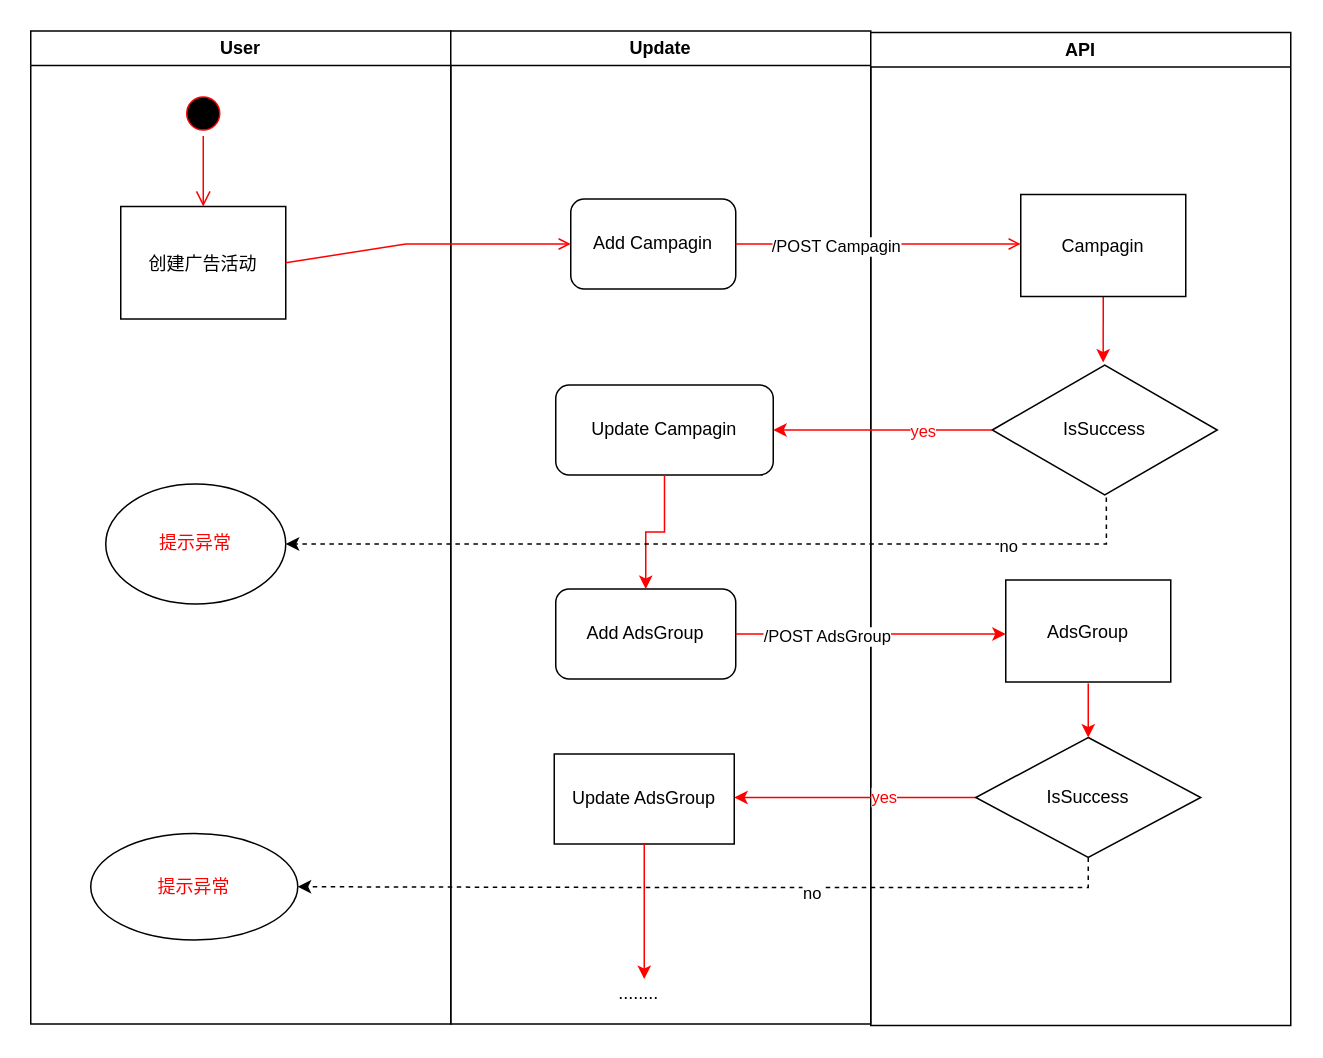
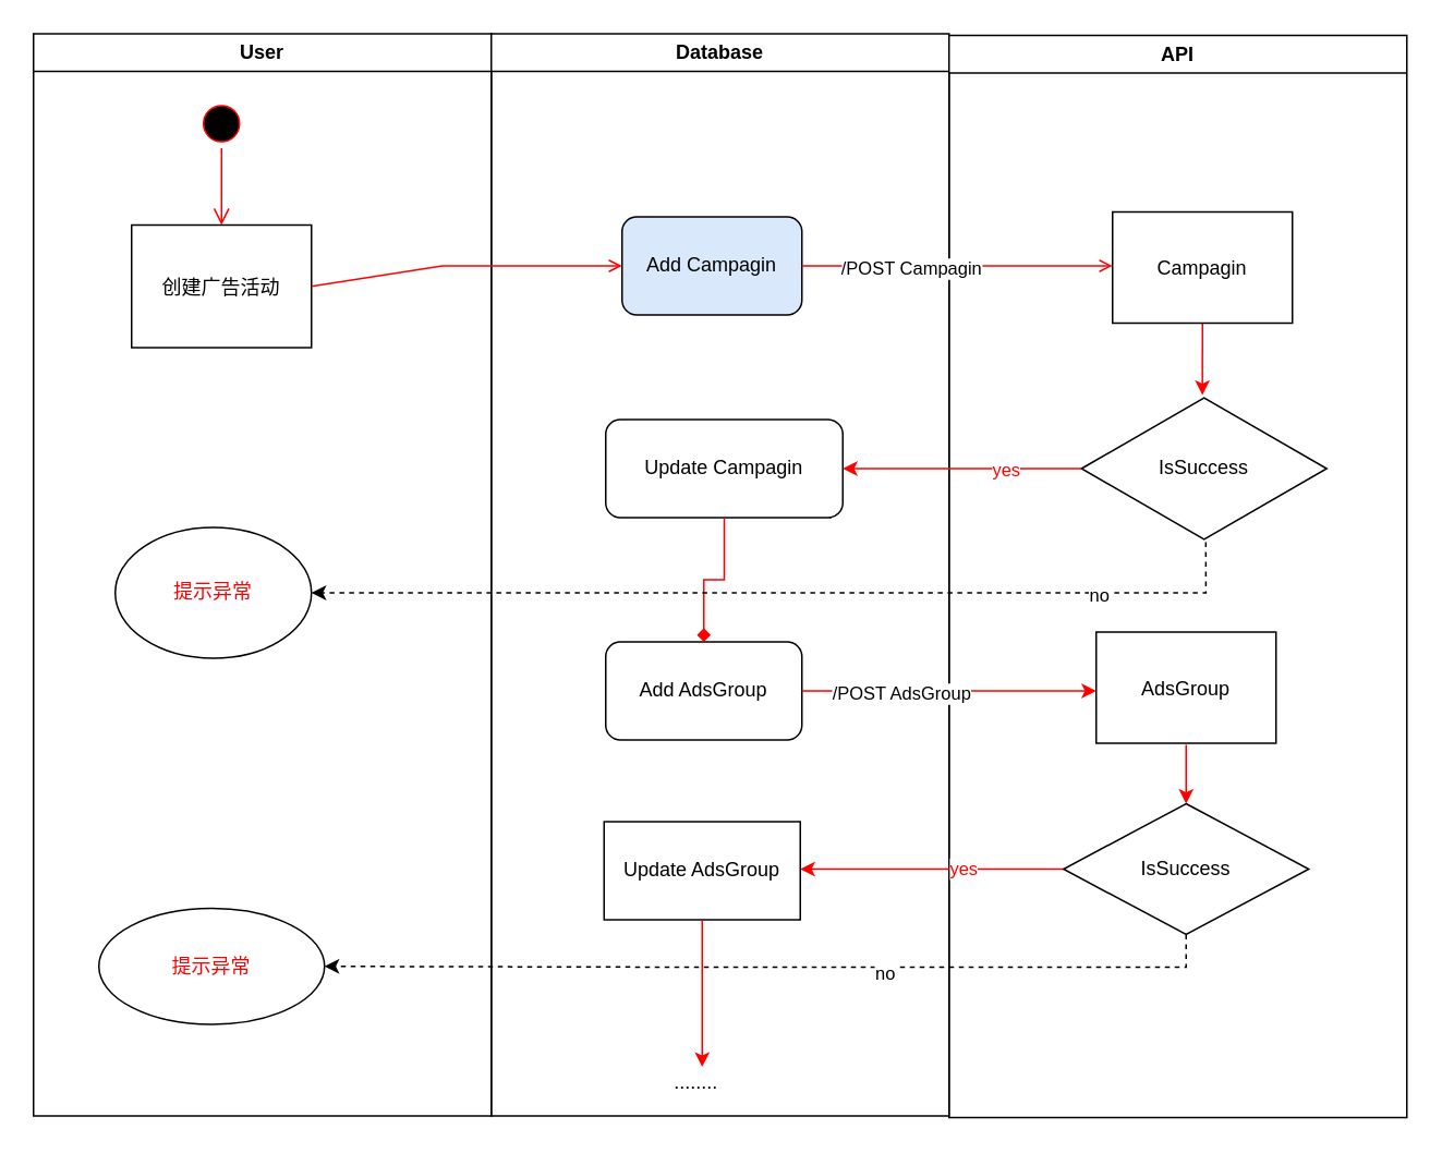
  <mxCell id="0" />
  <mxCell id="1" parent="0" />
  <mxCell id="2" value="User" style="swimlane;whiteSpace=wrap" parent="1" vertex="1"><mxGeometry x="20" y="20" width="280" height="662" as="geometry" /></mxCell>
  <mxCell id="3" value="" style="ellipse;shape=startState;fillColor=#000000;strokeColor=#ff0000;" parent="2" vertex="1"><mxGeometry x="100" y="40" width="30" height="30" as="geometry" /></mxCell>
  <mxCell id="4" value="" style="edgeStyle=elbowEdgeStyle;elbow=horizontal;verticalAlign=bottom;endArrow=open;endSize=8;strokeColor=#FF0000;endFill=1;rounded=0" parent="2" source="3" target="5" edge="1"><mxGeometry x="100" y="40" as="geometry"><mxPoint x="115" y="110" as="targetPoint" /></mxGeometry></mxCell>
  <mxCell id="5" value="创建广告活动" style="" parent="2" vertex="1"><mxGeometry x="60" y="117" width="110" height="75" as="geometry" /></mxCell>
  <mxCell id="6" value="提示异常" style="ellipse;whiteSpace=wrap;html=1;fontColor=#FF0000;" vertex="1" parent="2"><mxGeometry x="50" y="302" width="120" height="80" as="geometry" /></mxCell>
  <mxCell id="7" value="&lt;font color=&quot;#ff0000&quot;&gt;提示异常&lt;/font&gt;" style="ellipse;whiteSpace=wrap;html=1;" vertex="1" parent="2"><mxGeometry x="40" y="535" width="138" height="71" as="geometry" /></mxCell>
- <mxCell id="8" value="Update" style="swimlane;whiteSpace=wrap" parent="1" vertex="1"><mxGeometry x="300" y="20" width="280" height="662" as="geometry" /></mxCell>
+ <mxCell id="8" value="Database" style="swimlane;whiteSpace=wrap" parent="1" vertex="1"><mxGeometry x="300" y="20" width="280" height="662" as="geometry" /></mxCell>
  <mxCell id="9" value="Update&amp;nbsp;Campagin" style="rounded=1;whiteSpace=wrap;html=1;" vertex="1" parent="8"><mxGeometry x="70" y="236" width="145" height="60" as="geometry" /></mxCell>
  <mxCell id="10" value="Add AdsGroup" style="rounded=1;whiteSpace=wrap;html=1;" vertex="1" parent="8"><mxGeometry x="70" y="372" width="120" height="60" as="geometry" /></mxCell>
- <mxCell id="11" value="" style="edgeStyle=orthogonalEdgeStyle;rounded=0;orthogonalLoop=1;jettySize=auto;html=1;strokeColor=#FF0000;" edge="1" parent="8" source="9" target="10"><mxGeometry relative="1" as="geometry" /></mxCell>
- <mxCell id="12" value="Add Campagin" style="rounded=1;whiteSpace=wrap;html=1;" vertex="1" parent="8"><mxGeometry x="80" y="112" width="110" height="60" as="geometry" /></mxCell>
+ <mxCell id="11" value="" style="edgeStyle=orthogonalEdgeStyle;rounded=0;orthogonalLoop=1;jettySize=auto;html=1;strokeColor=#FF0000;endArrow=diamond;" edge="1" parent="8" source="9" target="10"><mxGeometry relative="1" as="geometry" /></mxCell>
+ <mxCell id="12" value="Add Campagin" style="rounded=1;whiteSpace=wrap;html=1;fillColor=#dae8fc;" vertex="1" parent="8"><mxGeometry x="80" y="112" width="110" height="60" as="geometry" /></mxCell>
  <mxCell id="13" value="Update AdsGroup" style="whiteSpace=wrap;html=1;" vertex="1" parent="8"><mxGeometry x="69" y="482" width="120" height="60" as="geometry" /></mxCell>
  <mxCell id="14" value="........" style="text;html=1;align=center;verticalAlign=middle;resizable=0;points=[];autosize=1;strokeColor=none;fillColor=none;fontColor=#000000;" vertex="1" parent="8"><mxGeometry x="105" y="632" width="40" height="20" as="geometry" /></mxCell>
  <mxCell id="15" value="API" style="swimlane;whiteSpace=wrap" parent="1" vertex="1"><mxGeometry x="580" y="21" width="280" height="662" as="geometry" /></mxCell>
  <mxCell id="16" style="edgeStyle=orthogonalEdgeStyle;rounded=0;orthogonalLoop=1;jettySize=auto;html=1;exitX=0.5;exitY=1;exitDx=0;exitDy=0;entryX=0.493;entryY=0;entryDx=0;entryDy=0;entryPerimeter=0;strokeColor=#FF0000;" edge="1" parent="15" source="17" target="18"><mxGeometry relative="1" as="geometry" /></mxCell>
  <mxCell id="17" value="Campagin" style="" parent="15" vertex="1"><mxGeometry x="100" y="108" width="110" height="68" as="geometry" /></mxCell>
  <mxCell id="18" value="IsSuccess" style="html=1;whiteSpace=wrap;aspect=fixed;shape=isoRectangle;" vertex="1" parent="15"><mxGeometry x="81" y="220" width="150" height="90" as="geometry" /></mxCell>
  <mxCell id="19" value="AdsGroup" style="" vertex="1" parent="15"><mxGeometry x="90" y="365" width="110" height="68" as="geometry" /></mxCell>
  <mxCell id="20" value="" style="endArrow=open;strokeColor=#FF0000;endFill=1;rounded=0;exitX=1;exitY=0.5;exitDx=0;exitDy=0;" parent="1" edge="1" source="12"><mxGeometry relative="1" as="geometry"><mxPoint x="510" y="162" as="sourcePoint" /><mxPoint x="680" y="162" as="targetPoint" /><Array as="points" /></mxGeometry></mxCell>
  <mxCell id="21" value="/POST Campagin" style="edgeLabel;html=1;align=center;verticalAlign=middle;resizable=0;points=[];" parent="20" vertex="1" connectable="0"><mxGeometry x="-0.126" relative="1" as="geometry"><mxPoint x="-17" y="1" as="offset" /></mxGeometry></mxCell>
  <mxCell id="22" value="" style="endArrow=open;strokeColor=#FF0000;endFill=1;rounded=0;exitX=1;exitY=0.5;exitDx=0;exitDy=0;entryX=0;entryY=0.5;entryDx=0;entryDy=0;entryPerimeter=0;" parent="1" edge="1" source="5"><mxGeometry relative="1" as="geometry"><mxPoint x="110" y="352" as="sourcePoint" /><mxPoint x="380" y="162" as="targetPoint" /><Array as="points"><mxPoint x="270" y="162" /></Array></mxGeometry></mxCell>
  <mxCell id="23" style="edgeStyle=orthogonalEdgeStyle;rounded=0;orthogonalLoop=1;jettySize=auto;html=1;entryX=1;entryY=0.5;entryDx=0;entryDy=0;strokeColor=#FF0000;" edge="1" parent="1" source="18" target="9"><mxGeometry relative="1" as="geometry" /></mxCell>
  <mxCell id="24" value="yes" style="edgeLabel;html=1;align=center;verticalAlign=middle;resizable=0;points=[];fontColor=#FF0000;" vertex="1" connectable="0" parent="23"><mxGeometry x="-0.353" relative="1" as="geometry"><mxPoint as="offset" /></mxGeometry></mxCell>
  <mxCell id="25" style="edgeStyle=orthogonalEdgeStyle;orthogonalLoop=1;jettySize=auto;html=1;entryX=1;entryY=0.5;entryDx=0;entryDy=0;fontColor=#000000;exitX=0.507;exitY=1;exitDx=0;exitDy=0;exitPerimeter=0;rounded=0;dashed=1;" edge="1" parent="1" source="18" target="6"><mxGeometry relative="1" as="geometry"><mxPoint x="720" y="351" as="sourcePoint" /></mxGeometry></mxCell>
  <mxCell id="26" value="no" style="edgeLabel;html=1;align=center;verticalAlign=middle;resizable=0;points=[];fontColor=#000000;" vertex="1" connectable="0" parent="25"><mxGeometry x="-0.664" y="1" relative="1" as="geometry"><mxPoint as="offset" /></mxGeometry></mxCell>
  <mxCell id="27" style="edgeStyle=orthogonalEdgeStyle;rounded=0;orthogonalLoop=1;jettySize=auto;html=1;fontColor=#000000;strokeColor=#FF0000;" edge="1" parent="1" source="10"><mxGeometry relative="1" as="geometry"><mxPoint x="670" y="422" as="targetPoint" /></mxGeometry></mxCell>
  <mxCell id="28" value="/POST AdsGroup" style="edgeLabel;html=1;align=center;verticalAlign=middle;resizable=0;points=[];fontColor=#000000;" vertex="1" connectable="0" parent="27"><mxGeometry x="-0.337" y="-1" relative="1" as="geometry"><mxPoint as="offset" /></mxGeometry></mxCell>
  <mxCell id="29" style="edgeStyle=orthogonalEdgeStyle;rounded=0;orthogonalLoop=1;jettySize=auto;html=1;exitX=0;exitY=0.5;exitDx=0;exitDy=0;entryX=1;entryY=0.483;entryDx=0;entryDy=0;entryPerimeter=0;fontColor=#000000;strokeColor=#FF0000;" edge="1" parent="1" source="33" target="13"><mxGeometry relative="1" as="geometry" /></mxCell>
  <mxCell id="30" value="yes" style="edgeLabel;html=1;align=center;verticalAlign=middle;resizable=0;points=[];fontColor=#FF0000;" vertex="1" connectable="0" parent="29"><mxGeometry x="-0.23" relative="1" as="geometry"><mxPoint as="offset" /></mxGeometry></mxCell>
  <mxCell id="31" value="" style="edgeStyle=orthogonalEdgeStyle;rounded=0;orthogonalLoop=1;jettySize=auto;html=1;fontColor=#FF0000;strokeColor=#000000;exitX=0.5;exitY=1;exitDx=0;exitDy=0;dashed=1;" edge="1" parent="1" source="33" target="7"><mxGeometry relative="1" as="geometry" /></mxCell>
  <mxCell id="32" value="no" style="edgeLabel;html=1;align=center;verticalAlign=middle;resizable=0;points=[];fontColor=#000000;" vertex="1" connectable="0" parent="31"><mxGeometry x="-0.252" y="3" relative="1" as="geometry"><mxPoint as="offset" /></mxGeometry></mxCell>
  <mxCell id="33" value="IsSuccess" style="rhombus;whiteSpace=wrap;html=1;" vertex="1" parent="1"><mxGeometry x="650" y="491" width="150" height="80" as="geometry" /></mxCell>
  <mxCell id="34" value="" style="edgeStyle=orthogonalEdgeStyle;rounded=0;orthogonalLoop=1;jettySize=auto;html=1;fontColor=#000000;strokeColor=#FF0000;exitX=0.5;exitY=1.015;exitDx=0;exitDy=0;exitPerimeter=0;" edge="1" parent="1" source="19" target="33"><mxGeometry relative="1" as="geometry" /></mxCell>
  <mxCell id="35" style="edgeStyle=orthogonalEdgeStyle;rounded=0;orthogonalLoop=1;jettySize=auto;html=1;fontColor=#000000;strokeColor=#FF0000;" edge="1" parent="1"><mxGeometry relative="1" as="geometry"><mxPoint x="429" y="652" as="targetPoint" /><mxPoint x="429" y="562" as="sourcePoint" /></mxGeometry></mxCell>
